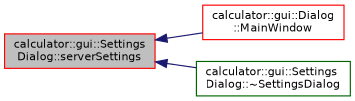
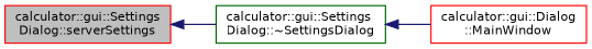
  digraph {
    rankdir=LR
    node [color=red fillcolor=white fontname=Helvetica fontsize=10 shape=record style=filled]
    edge [color=midnightblue dir=back fontname=Helvetica fontsize=10 labelfontname=Helvetica labelfontsize=10 style=solid]
    n1 [fillcolor=grey75 fontcolor=black height=0.2 label="calculator::gui::Settings\lDialog::serverSettings" width=0.4]
    n2 [height=0.2 label="calculator::gui::Dialog\l::MainWindow" width=0.4]
    n3 [color=darkgreen height=0.2 label="calculator::gui::Settings\lDialog::~SettingsDialog" width=0.4]
-   n1 -> n2
+   n3 -> n2
    n1 -> n3
  }
